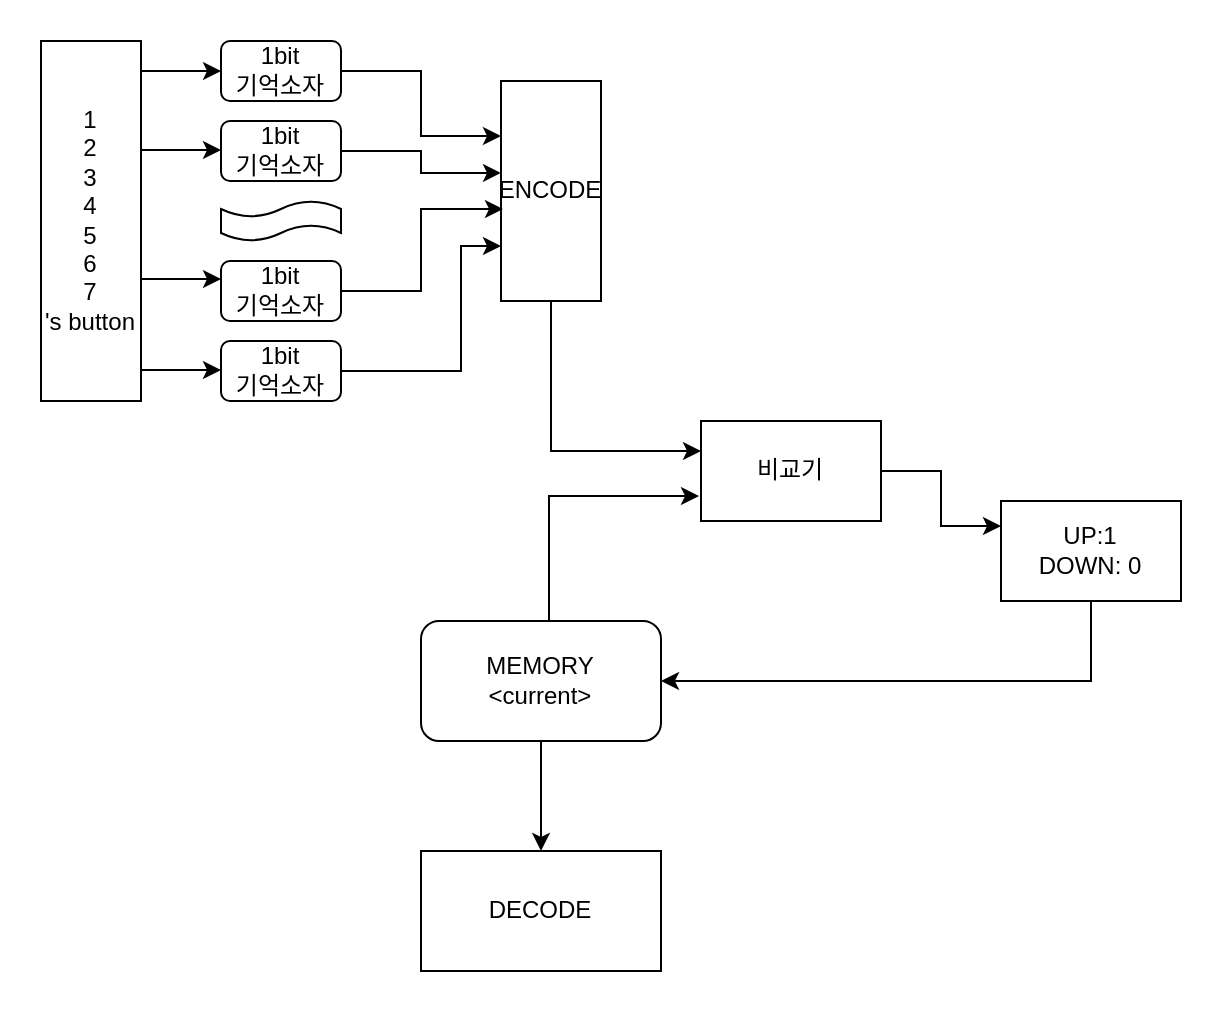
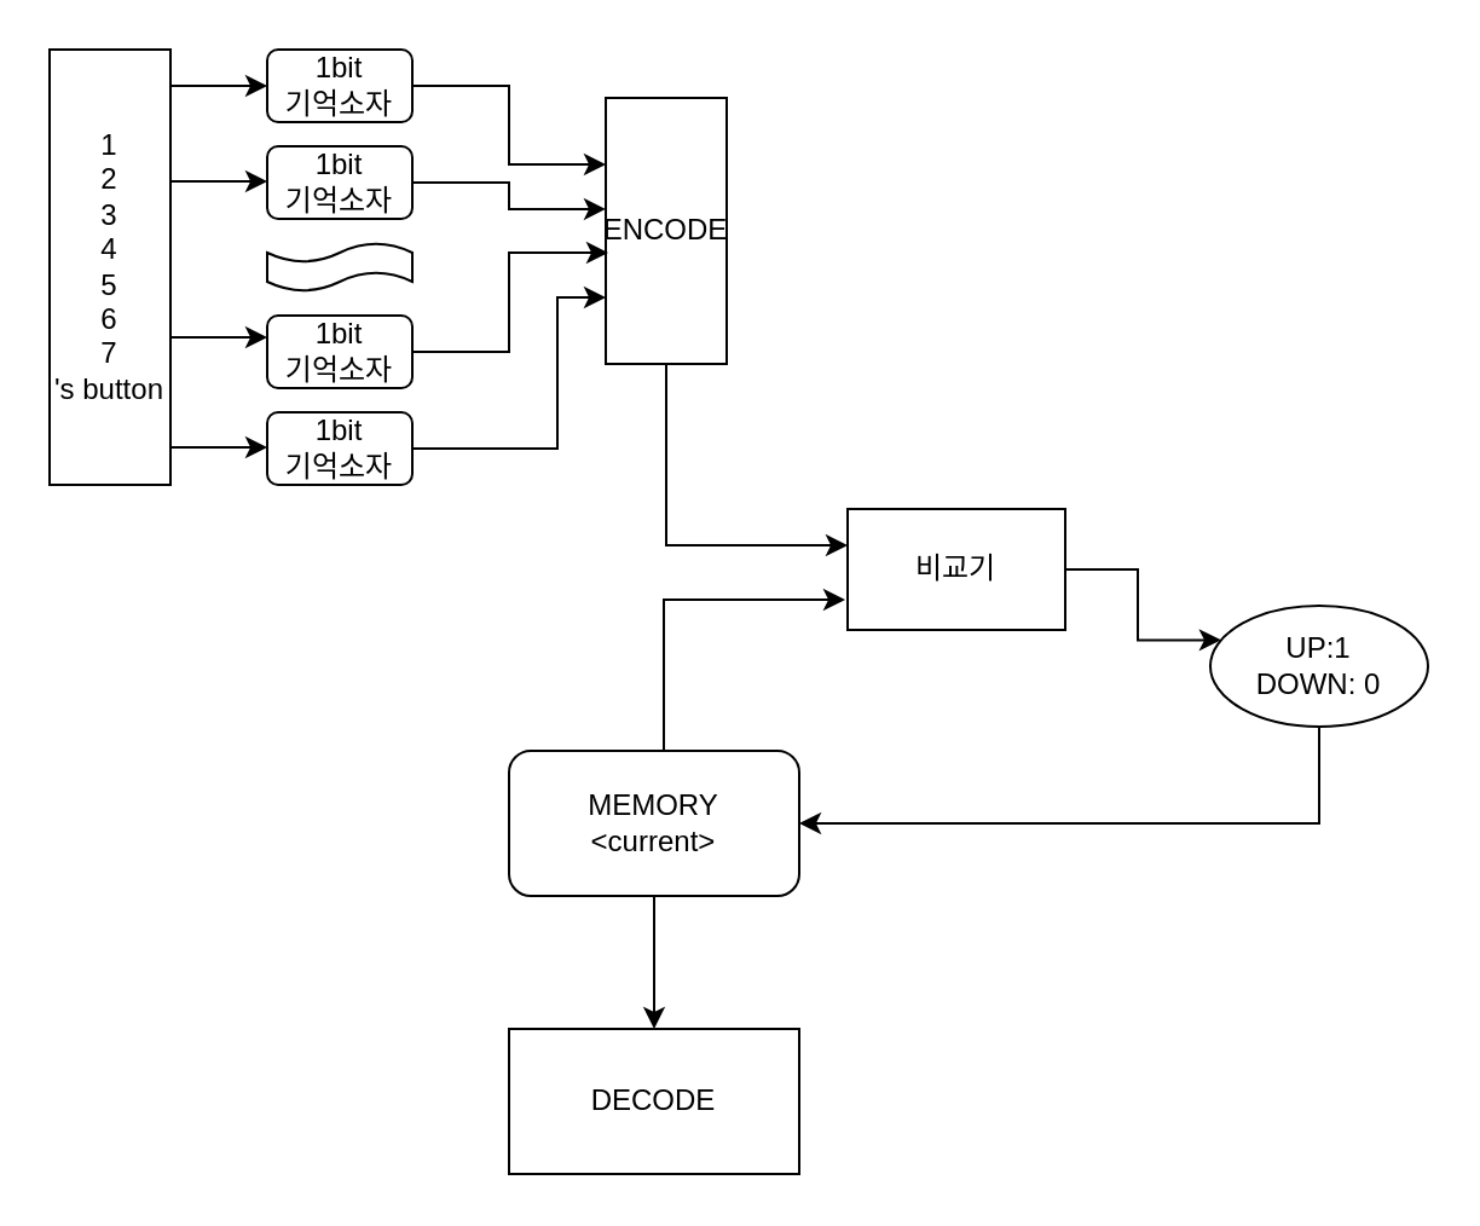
  <mxCell id="0" />
  <mxCell id="1" parent="0" />
  <mxCell id="2" style="edgeStyle=orthogonalEdgeStyle;rounded=0;orthogonalLoop=1;jettySize=auto;html=1;exitX=0.75;exitY=0;exitDx=0;exitDy=0;entryX=0;entryY=0.75;entryDx=0;entryDy=0;" edge="1" parent="1"><mxGeometry relative="1" as="geometry"><mxPoint x="273" y="310" as="sourcePoint" /><mxPoint x="349" y="247.5" as="targetPoint" /><Array as="points"><mxPoint x="274" y="248" /></Array></mxGeometry></mxCell>
  <mxCell id="3" style="edgeStyle=orthogonalEdgeStyle;rounded=0;orthogonalLoop=1;jettySize=auto;html=1;exitX=0.5;exitY=1;exitDx=0;exitDy=0;entryX=0.5;entryY=0;entryDx=0;entryDy=0;" edge="1" parent="1" source="4" target="10"><mxGeometry relative="1" as="geometry" /></mxCell>
  <mxCell id="4" value="MEMORY&lt;br&gt;&amp;lt;current&amp;gt;" style="rounded=1;whiteSpace=wrap;html=1;" vertex="1" parent="1"><mxGeometry x="210" y="310" width="120" height="60" as="geometry" /></mxCell>
  <mxCell id="5" style="edgeStyle=orthogonalEdgeStyle;rounded=0;orthogonalLoop=1;jettySize=auto;html=1;exitX=1;exitY=0.5;exitDx=0;exitDy=0;entryX=0;entryY=0.25;entryDx=0;entryDy=0;" edge="1" parent="1" source="6" target="25"><mxGeometry relative="1" as="geometry" /></mxCell>
  <mxCell id="6" value="비교기" style="rounded=1;whiteSpace=wrap;html=1;arcSize=0;" vertex="1" parent="1"><mxGeometry x="350" y="210" width="90" height="50" as="geometry" /></mxCell>
  <mxCell id="7" value="1&lt;br&gt;2&lt;br&gt;3&lt;br&gt;4&lt;br&gt;5&lt;br&gt;6&lt;br&gt;7&lt;br&gt;'s button" style="rounded=1;whiteSpace=wrap;html=1;arcSize=0;" vertex="1" parent="1"><mxGeometry x="20" y="20" width="50" height="180" as="geometry" /></mxCell>
  <mxCell id="8" style="edgeStyle=orthogonalEdgeStyle;rounded=0;orthogonalLoop=1;jettySize=auto;html=1;exitX=0.5;exitY=1;exitDx=0;exitDy=0;" edge="1" parent="1" source="9"><mxGeometry relative="1" as="geometry"><mxPoint x="350" y="225" as="targetPoint" /><Array as="points"><mxPoint x="275" y="225" /></Array></mxGeometry></mxCell>
  <mxCell id="9" value="ENCODE" style="rounded=1;whiteSpace=wrap;html=1;arcSize=0;" vertex="1" parent="1"><mxGeometry x="250" y="40" width="50" height="110" as="geometry" /></mxCell>
  <mxCell id="10" value="DECODE" style="rounded=1;whiteSpace=wrap;html=1;arcSize=0;" vertex="1" parent="1"><mxGeometry x="210" y="425" width="120" height="60" as="geometry" /></mxCell>
  <mxCell id="11" style="edgeStyle=orthogonalEdgeStyle;rounded=0;orthogonalLoop=1;jettySize=auto;html=1;exitX=1;exitY=0.5;exitDx=0;exitDy=0;entryX=0;entryY=0.25;entryDx=0;entryDy=0;" edge="1" parent="1" source="12" target="9"><mxGeometry relative="1" as="geometry" /></mxCell>
  <mxCell id="12" value="1bit&lt;br&gt;기억소자" style="rounded=1;whiteSpace=wrap;html=1;" vertex="1" parent="1"><mxGeometry x="110" y="20" width="60" height="30" as="geometry" /></mxCell>
  <mxCell id="13" style="edgeStyle=orthogonalEdgeStyle;rounded=0;orthogonalLoop=1;jettySize=auto;html=1;exitX=1;exitY=0.5;exitDx=0;exitDy=0;entryX=0.02;entryY=0.582;entryDx=0;entryDy=0;entryPerimeter=0;" edge="1" parent="1" source="14" target="9"><mxGeometry relative="1" as="geometry" /></mxCell>
  <mxCell id="14" value="1bit&lt;br&gt;기억소자" style="rounded=1;whiteSpace=wrap;html=1;" vertex="1" parent="1"><mxGeometry x="110" y="130" width="60" height="30" as="geometry" /></mxCell>
  <mxCell id="15" style="edgeStyle=orthogonalEdgeStyle;rounded=0;orthogonalLoop=1;jettySize=auto;html=1;exitX=1;exitY=0.5;exitDx=0;exitDy=0;entryX=0;entryY=0.75;entryDx=0;entryDy=0;" edge="1" parent="1" source="16" target="9"><mxGeometry relative="1" as="geometry"><Array as="points"><mxPoint x="230" y="185" /><mxPoint x="230" y="123" /></Array></mxGeometry></mxCell>
  <mxCell id="16" value="1bit&lt;br&gt;기억소자" style="rounded=1;whiteSpace=wrap;html=1;" vertex="1" parent="1"><mxGeometry x="110" y="170" width="60" height="30" as="geometry" /></mxCell>
  <mxCell id="17" value="" style="shape=tape;whiteSpace=wrap;html=1;" vertex="1" parent="1"><mxGeometry x="110" y="100" width="60" height="20" as="geometry" /></mxCell>
  <mxCell id="18" style="edgeStyle=orthogonalEdgeStyle;rounded=0;orthogonalLoop=1;jettySize=auto;html=1;exitX=1;exitY=0.5;exitDx=0;exitDy=0;entryX=0;entryY=0.418;entryDx=0;entryDy=0;entryPerimeter=0;" edge="1" parent="1" source="19" target="9"><mxGeometry relative="1" as="geometry" /></mxCell>
  <mxCell id="19" value="1bit&lt;br&gt;기억소자" style="rounded=1;whiteSpace=wrap;html=1;" vertex="1" parent="1"><mxGeometry x="110" y="60" width="60" height="30" as="geometry" /></mxCell>
  <mxCell id="20" style="edgeStyle=orthogonalEdgeStyle;rounded=0;orthogonalLoop=1;jettySize=auto;html=1;entryX=0;entryY=0.5;entryDx=0;entryDy=0;" edge="1" parent="1"><mxGeometry relative="1" as="geometry"><mxPoint x="110" y="35" as="targetPoint" /><Array as="points"><mxPoint x="70" y="35" /></Array><mxPoint x="70" y="35" as="sourcePoint" /></mxGeometry></mxCell>
  <mxCell id="21" style="edgeStyle=orthogonalEdgeStyle;rounded=0;orthogonalLoop=1;jettySize=auto;html=1;entryX=0;entryY=0.5;entryDx=0;entryDy=0;" edge="1" parent="1"><mxGeometry relative="1" as="geometry"><mxPoint x="110" y="139" as="targetPoint" /><Array as="points"><mxPoint x="70" y="139" /></Array><mxPoint x="70" y="139" as="sourcePoint" /></mxGeometry></mxCell>
  <mxCell id="22" style="edgeStyle=orthogonalEdgeStyle;rounded=0;orthogonalLoop=1;jettySize=auto;html=1;entryX=0;entryY=0.5;entryDx=0;entryDy=0;" edge="1" parent="1"><mxGeometry relative="1" as="geometry"><mxPoint x="110" y="74.5" as="targetPoint" /><Array as="points"><mxPoint x="70" y="74.5" /></Array><mxPoint x="70" y="74.5" as="sourcePoint" /></mxGeometry></mxCell>
  <mxCell id="23" style="edgeStyle=orthogonalEdgeStyle;rounded=0;orthogonalLoop=1;jettySize=auto;html=1;entryX=0;entryY=0.5;entryDx=0;entryDy=0;" edge="1" parent="1"><mxGeometry relative="1" as="geometry"><mxPoint x="110" y="184.5" as="targetPoint" /><Array as="points"><mxPoint x="70" y="184.5" /></Array><mxPoint x="70" y="184.5" as="sourcePoint" /></mxGeometry></mxCell>
  <mxCell id="24" style="edgeStyle=orthogonalEdgeStyle;rounded=0;orthogonalLoop=1;jettySize=auto;html=1;exitX=0.5;exitY=1;exitDx=0;exitDy=0;entryX=1;entryY=0.5;entryDx=0;entryDy=0;" edge="1" parent="1" source="25" target="4"><mxGeometry relative="1" as="geometry" /></mxCell>
- <mxCell id="25" value="UP:1&lt;br&gt;DOWN: 0" style="rounded=1;whiteSpace=wrap;html=1;arcSize=0;" vertex="1" parent="1"><mxGeometry x="500" y="250" width="90" height="50" as="geometry" /></mxCell>
+ <mxCell id="25" value="UP:1&lt;br&gt;DOWN: 0" style="ellipse;whiteSpace=wrap;html=1;arcSize=0;" vertex="1" parent="1"><mxGeometry x="500" y="250" width="90" height="50" as="geometry" /></mxCell>
